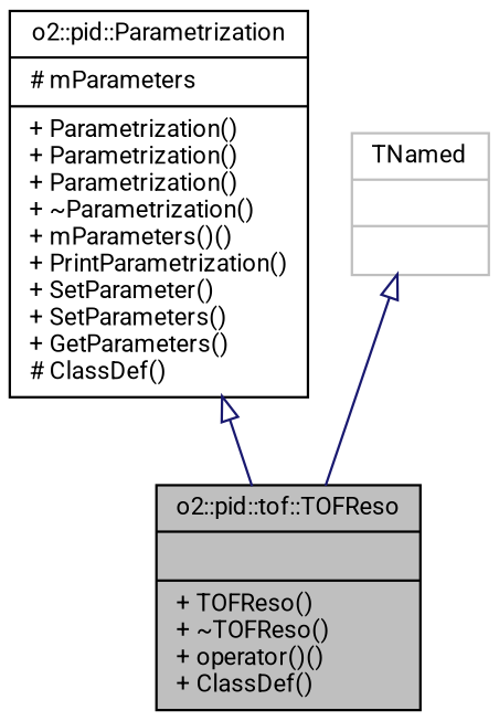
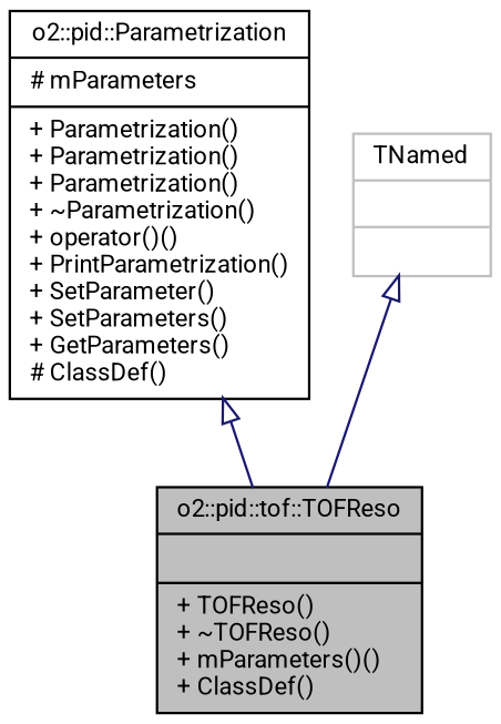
  digraph {
    fontname=Roboto
    node [color=black fontname=Roboto fontsize=10 shape=record]
    edge [arrowtail=onormal color=midnightblue dir=back fontname=Roboto fontsize=10 labelfontname=Helvetica labelfontsize=10 style=solid]
-   n1 [fillcolor=grey75 fontcolor=black height=0.2 label="{o2::pid::tof::TOFReso\n||+ TOFReso()\l+ ~TOFReso()\l+ operator()()\l+ ClassDef()\l}" style=filled width=0.4]
-   n2 [height=0.2 label="{o2::pid::Parametrization\n|# mParameters\l|+ Parametrization()\l+ Parametrization()\l+ Parametrization()\l+ ~Parametrization()\l+ mParameters()()\l+ PrintParametrization()\l+ SetParameter()\l+ SetParameters()\l+ GetParameters()\l# ClassDef()\l}" width=0.4]
+   n1 [fillcolor=grey75 fontcolor=black height=0.2 label="{o2::pid::tof::TOFReso\n||+ TOFReso()\l+ ~TOFReso()\l+ mParameters()()\l+ ClassDef()\l}" style=filled width=0.4]
+   n2 [height=0.2 label="{o2::pid::Parametrization\n|# mParameters\l|+ Parametrization()\l+ Parametrization()\l+ Parametrization()\l+ ~Parametrization()\l+ operator()()\l+ PrintParametrization()\l+ SetParameter()\l+ SetParameters()\l+ GetParameters()\l# ClassDef()\l}" width=0.4]
    n3 [color=grey75 height=0.2 label="{TNamed\n||}" width=0.4]
    n2 -> n1
    n3 -> n1
  }
